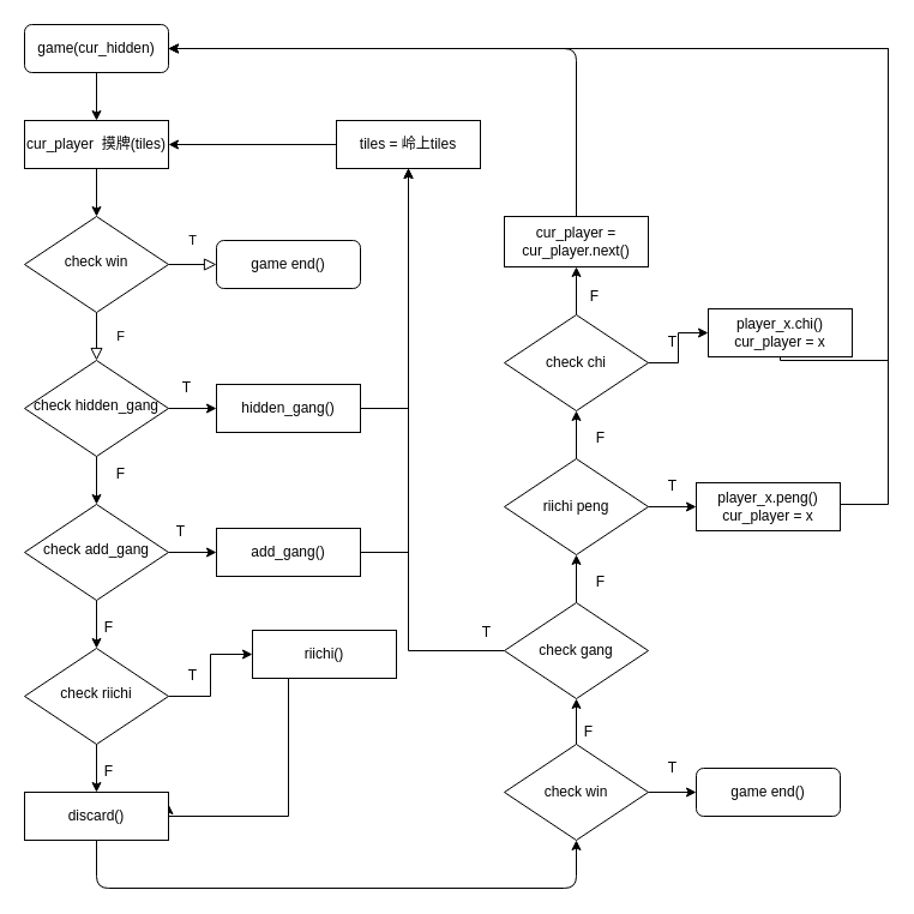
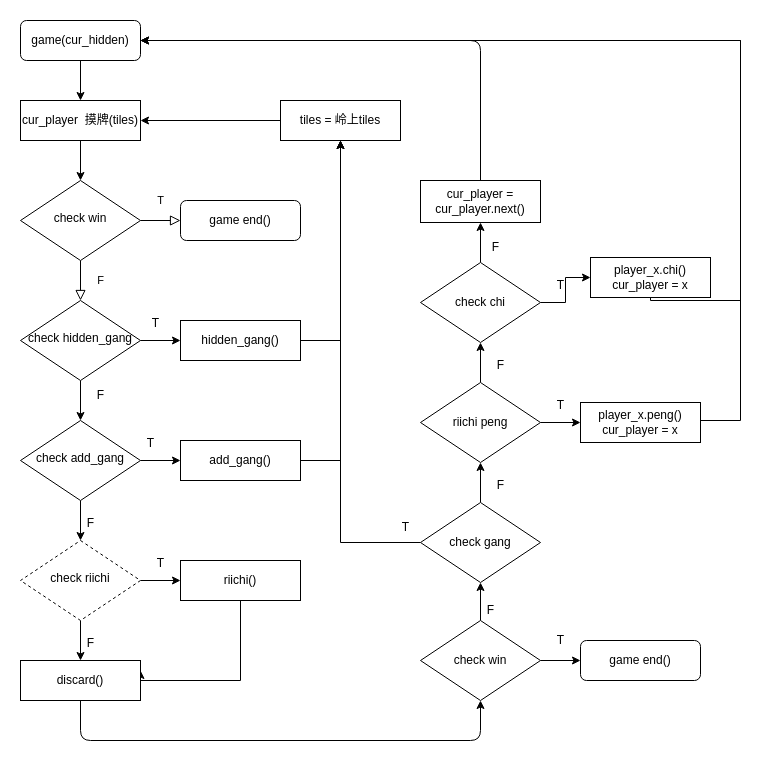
  <mxCell id="0" />
  <mxCell id="1" parent="0" />
  <mxCell id="2" style="edgeStyle=orthogonalEdgeStyle;rounded=0;orthogonalLoop=1;jettySize=auto;html=1;entryX=0.5;entryY=0;entryDx=0;entryDy=0;" parent="1" source="3" target="12" edge="1"><mxGeometry relative="1" as="geometry" /></mxCell>
  <mxCell id="3" value="game(cur_hidden)" style="rounded=1;whiteSpace=wrap;html=1;fontSize=12;glass=0;strokeWidth=1;shadow=0;" parent="1" vertex="1"><mxGeometry x="20" y="20" width="120" height="40" as="geometry" /></mxCell>
  <mxCell id="4" value="F" style="rounded=0;html=1;jettySize=auto;orthogonalLoop=1;fontSize=11;endArrow=block;endFill=0;endSize=8;strokeWidth=1;shadow=0;labelBackgroundColor=none;edgeStyle=orthogonalEdgeStyle;" parent="1" source="6" target="10" edge="1"><mxGeometry y="20" relative="1" as="geometry"><mxPoint as="offset" /></mxGeometry></mxCell>
  <mxCell id="5" value="T" style="edgeStyle=orthogonalEdgeStyle;rounded=0;html=1;jettySize=auto;orthogonalLoop=1;fontSize=11;endArrow=block;endFill=0;endSize=8;strokeWidth=1;shadow=0;labelBackgroundColor=none;" parent="1" source="6" target="7" edge="1"><mxGeometry y="20" relative="1" as="geometry"><mxPoint as="offset" /></mxGeometry></mxCell>
  <mxCell id="6" value="check win" style="rhombus;whiteSpace=wrap;html=1;shadow=0;fontFamily=Helvetica;fontSize=12;align=center;strokeWidth=1;spacing=6;spacingTop=-4;" parent="1" vertex="1"><mxGeometry x="20" y="180" width="120" height="80" as="geometry" /></mxCell>
  <mxCell id="7" value="game end()" style="rounded=1;whiteSpace=wrap;html=1;fontSize=12;glass=0;strokeWidth=1;shadow=0;" parent="1" vertex="1"><mxGeometry x="180" y="200" width="120" height="40" as="geometry" /></mxCell>
  <mxCell id="8" style="edgeStyle=orthogonalEdgeStyle;rounded=0;orthogonalLoop=1;jettySize=auto;html=1;entryX=0;entryY=0.5;entryDx=0;entryDy=0;" parent="1" source="10" target="14" edge="1"><mxGeometry relative="1" as="geometry" /></mxCell>
  <mxCell id="9" style="edgeStyle=orthogonalEdgeStyle;rounded=0;orthogonalLoop=1;jettySize=auto;html=1;entryX=0.5;entryY=0;entryDx=0;entryDy=0;" parent="1" source="10" target="18" edge="1"><mxGeometry relative="1" as="geometry" /></mxCell>
  <mxCell id="10" value="check hidden_gang" style="rhombus;whiteSpace=wrap;html=1;shadow=0;fontFamily=Helvetica;fontSize=12;align=center;strokeWidth=1;spacing=6;spacingTop=-4;" parent="1" vertex="1"><mxGeometry x="20" y="300" width="120" height="80" as="geometry" /></mxCell>
  <mxCell id="11" style="edgeStyle=orthogonalEdgeStyle;rounded=0;orthogonalLoop=1;jettySize=auto;html=1;entryX=0.5;entryY=0;entryDx=0;entryDy=0;" parent="1" source="12" target="6" edge="1"><mxGeometry relative="1" as="geometry" /></mxCell>
  <mxCell id="12" value="cur_player&amp;nbsp; 摸牌(tiles)" style="rounded=0;whiteSpace=wrap;html=1;" parent="1" vertex="1"><mxGeometry x="20" y="100" width="120" height="40" as="geometry" /></mxCell>
  <mxCell id="13" style="edgeStyle=orthogonalEdgeStyle;rounded=0;orthogonalLoop=1;jettySize=auto;html=1;entryX=0.5;entryY=1;entryDx=0;entryDy=0;" parent="1" source="14" target="51" edge="1"><mxGeometry relative="1" as="geometry"><Array as="points"><mxPoint x="340" y="340" /></Array></mxGeometry></mxCell>
  <mxCell id="14" value="hidden_gang()" style="rounded=0;whiteSpace=wrap;html=1;" parent="1" vertex="1"><mxGeometry x="180" y="320" width="120" height="40" as="geometry" /></mxCell>
  <mxCell id="15" value="T" style="text;html=1;align=center;verticalAlign=middle;resizable=0;points=[];autosize=1;strokeColor=none;fillColor=none;" parent="1" vertex="1"><mxGeometry x="140" y="308" width="30" height="30" as="geometry" /></mxCell>
  <mxCell id="16" style="edgeStyle=orthogonalEdgeStyle;rounded=0;orthogonalLoop=1;jettySize=auto;html=1;exitX=1;exitY=0.5;exitDx=0;exitDy=0;entryX=0;entryY=0.5;entryDx=0;entryDy=0;" parent="1" source="18" target="21" edge="1"><mxGeometry relative="1" as="geometry" /></mxCell>
  <mxCell id="17" style="edgeStyle=orthogonalEdgeStyle;rounded=0;orthogonalLoop=1;jettySize=auto;html=1;entryX=0.5;entryY=0;entryDx=0;entryDy=0;" parent="1" source="18" target="25" edge="1"><mxGeometry relative="1" as="geometry" /></mxCell>
  <mxCell id="18" value="check add_gang" style="rhombus;whiteSpace=wrap;html=1;shadow=0;fontFamily=Helvetica;fontSize=12;align=center;strokeWidth=1;spacing=6;spacingTop=-4;" parent="1" vertex="1"><mxGeometry x="20" y="420" width="120" height="80" as="geometry" /></mxCell>
  <mxCell id="19" value="F" style="text;html=1;align=center;verticalAlign=middle;resizable=0;points=[];autosize=1;strokeColor=none;fillColor=none;" parent="1" vertex="1"><mxGeometry x="85" y="380" width="30" height="30" as="geometry" /></mxCell>
  <mxCell id="20" style="edgeStyle=orthogonalEdgeStyle;rounded=0;orthogonalLoop=1;jettySize=auto;html=1;entryX=0.5;entryY=1;entryDx=0;entryDy=0;" parent="1" source="21" target="51" edge="1"><mxGeometry relative="1" as="geometry"><Array as="points"><mxPoint x="340" y="460" /></Array></mxGeometry></mxCell>
  <mxCell id="21" value="add_gang()" style="rounded=0;whiteSpace=wrap;html=1;" parent="1" vertex="1"><mxGeometry x="180" y="440" width="120" height="40" as="geometry" /></mxCell>
  <mxCell id="22" value="T" style="text;html=1;align=center;verticalAlign=middle;resizable=0;points=[];autosize=1;strokeColor=none;fillColor=none;" parent="1" vertex="1"><mxGeometry x="135" y="428" width="30" height="30" as="geometry" /></mxCell>
  <mxCell id="23" style="edgeStyle=orthogonalEdgeStyle;rounded=0;orthogonalLoop=1;jettySize=auto;html=1;exitX=1;exitY=0.5;exitDx=0;exitDy=0;entryX=0;entryY=0.5;entryDx=0;entryDy=0;" parent="1" source="25" target="28" edge="1"><mxGeometry relative="1" as="geometry" /></mxCell>
  <mxCell id="24" style="edgeStyle=orthogonalEdgeStyle;rounded=0;orthogonalLoop=1;jettySize=auto;html=1;entryX=0.5;entryY=0;entryDx=0;entryDy=0;" parent="1" source="25" target="31" edge="1"><mxGeometry relative="1" as="geometry" /></mxCell>
- <mxCell id="25" value="check riichi" style="rhombus;whiteSpace=wrap;html=1;shadow=0;fontFamily=Helvetica;fontSize=12;align=center;strokeWidth=1;spacing=6;spacingTop=-4;" parent="1" vertex="1"><mxGeometry x="20" y="540" width="120" height="80" as="geometry" /></mxCell>
+ <mxCell id="25" value="check riichi" style="rhombus;whiteSpace=wrap;html=1;shadow=0;fontFamily=Helvetica;fontSize=12;align=center;strokeWidth=1;spacing=6;spacingTop=-4;dashed=1;" parent="1" vertex="1"><mxGeometry x="20" y="540" width="120" height="80" as="geometry" /></mxCell>
  <mxCell id="26" value="F" style="text;html=1;align=center;verticalAlign=middle;resizable=0;points=[];autosize=1;strokeColor=none;fillColor=none;" parent="1" vertex="1"><mxGeometry x="75" y="508" width="30" height="30" as="geometry" /></mxCell>
  <mxCell id="27" style="edgeStyle=orthogonalEdgeStyle;rounded=0;orthogonalLoop=1;jettySize=auto;html=1;entryX=1;entryY=0.25;entryDx=0;entryDy=0;" parent="1" source="28" target="31" edge="1"><mxGeometry relative="1" as="geometry"><Array as="points"><mxPoint x="240" y="680" /><mxPoint x="140" y="680" /></Array></mxGeometry></mxCell>
- <mxCell id="28" value="riichi()" style="rounded=0;whiteSpace=wrap;html=1;" parent="1" vertex="1"><mxGeometry x="210" y="525" width="120" height="40" as="geometry" /></mxCell>
+ <mxCell id="28" value="riichi()" style="rounded=0;whiteSpace=wrap;html=1;" parent="1" vertex="1"><mxGeometry x="180" y="560" width="120" height="40" as="geometry" /></mxCell>
  <mxCell id="29" value="T" style="text;html=1;align=center;verticalAlign=middle;resizable=0;points=[];autosize=1;strokeColor=none;fillColor=none;" parent="1" vertex="1"><mxGeometry x="145" y="548" width="30" height="30" as="geometry" /></mxCell>
  <mxCell id="30" style="edgeStyle=none;html=1;entryX=0.5;entryY=1;entryDx=0;entryDy=0;" edge="1" parent="1" source="31" target="58"><mxGeometry relative="1" as="geometry"><Array as="points"><mxPoint x="80" y="740" /><mxPoint x="480" y="740" /></Array></mxGeometry></mxCell>
  <mxCell id="31" value="discard()" style="rounded=0;whiteSpace=wrap;html=1;" parent="1" vertex="1"><mxGeometry x="20" y="660" width="120" height="40" as="geometry" /></mxCell>
  <mxCell id="32" value="F" style="text;html=1;align=center;verticalAlign=middle;resizable=0;points=[];autosize=1;strokeColor=none;fillColor=none;" parent="1" vertex="1"><mxGeometry x="75" y="628" width="30" height="30" as="geometry" /></mxCell>
  <mxCell id="33" style="edgeStyle=orthogonalEdgeStyle;rounded=0;orthogonalLoop=1;jettySize=auto;html=1;entryX=0.5;entryY=1;entryDx=0;entryDy=0;" parent="1" source="35" target="38" edge="1"><mxGeometry relative="1" as="geometry" /></mxCell>
  <mxCell id="34" style="edgeStyle=orthogonalEdgeStyle;rounded=0;orthogonalLoop=1;jettySize=auto;html=1;entryX=0.5;entryY=1;entryDx=0;entryDy=0;" parent="1" source="35" target="51" edge="1"><mxGeometry relative="1" as="geometry" /></mxCell>
  <mxCell id="35" value="check gang" style="rhombus;whiteSpace=wrap;html=1;" parent="1" vertex="1"><mxGeometry x="420" y="502" width="120" height="80" as="geometry" /></mxCell>
  <mxCell id="36" style="edgeStyle=orthogonalEdgeStyle;rounded=0;orthogonalLoop=1;jettySize=auto;html=1;entryX=0.5;entryY=1;entryDx=0;entryDy=0;" parent="1" source="38" target="41" edge="1"><mxGeometry relative="1" as="geometry" /></mxCell>
  <mxCell id="37" style="edgeStyle=orthogonalEdgeStyle;rounded=0;orthogonalLoop=1;jettySize=auto;html=1;entryX=0;entryY=0.5;entryDx=0;entryDy=0;" parent="1" source="38" target="46" edge="1"><mxGeometry relative="1" as="geometry" /></mxCell>
  <mxCell id="38" value="riichi peng" style="rhombus;whiteSpace=wrap;html=1;" parent="1" vertex="1"><mxGeometry x="420" y="382" width="120" height="80" as="geometry" /></mxCell>
  <mxCell id="39" style="edgeStyle=orthogonalEdgeStyle;rounded=0;orthogonalLoop=1;jettySize=auto;html=1;entryX=0;entryY=0.5;entryDx=0;entryDy=0;" parent="1" source="41" target="49" edge="1"><mxGeometry relative="1" as="geometry" /></mxCell>
  <mxCell id="40" style="edgeStyle=none;html=1;exitX=0.5;exitY=0;exitDx=0;exitDy=0;entryX=0.5;entryY=1;entryDx=0;entryDy=0;" edge="1" parent="1" source="41" target="54"><mxGeometry relative="1" as="geometry" /></mxCell>
  <mxCell id="41" value="check chi" style="rhombus;whiteSpace=wrap;html=1;" parent="1" vertex="1"><mxGeometry x="420" y="262" width="120" height="80" as="geometry" /></mxCell>
  <mxCell id="42" value="F" style="text;html=1;align=center;verticalAlign=middle;resizable=0;points=[];autosize=1;strokeColor=none;fillColor=none;" parent="1" vertex="1"><mxGeometry x="485" y="470" width="30" height="30" as="geometry" /></mxCell>
  <mxCell id="43" value="F" style="text;html=1;align=center;verticalAlign=middle;resizable=0;points=[];autosize=1;strokeColor=none;fillColor=none;" parent="1" vertex="1"><mxGeometry x="485" y="350" width="30" height="30" as="geometry" /></mxCell>
  <mxCell id="44" value="T" style="text;html=1;align=center;verticalAlign=middle;resizable=0;points=[];autosize=1;strokeColor=none;fillColor=none;" parent="1" vertex="1"><mxGeometry x="390" y="512" width="30" height="30" as="geometry" /></mxCell>
  <mxCell id="45" style="edgeStyle=orthogonalEdgeStyle;rounded=0;orthogonalLoop=1;jettySize=auto;html=1;entryX=1;entryY=0.5;entryDx=0;entryDy=0;" parent="1" source="46" target="3" edge="1"><mxGeometry relative="1" as="geometry"><Array as="points"><mxPoint x="740" y="420" /><mxPoint x="740" y="40" /></Array></mxGeometry></mxCell>
  <mxCell id="46" value="player_x.peng()&lt;div&gt;cur_player = x&lt;/div&gt;" style="rounded=0;whiteSpace=wrap;html=1;" parent="1" vertex="1"><mxGeometry x="580" y="402" width="120" height="40" as="geometry" /></mxCell>
  <mxCell id="47" value="T" style="text;html=1;align=center;verticalAlign=middle;resizable=0;points=[];autosize=1;strokeColor=none;fillColor=none;" parent="1" vertex="1"><mxGeometry x="545" y="390" width="30" height="30" as="geometry" /></mxCell>
  <mxCell id="48" style="edgeStyle=orthogonalEdgeStyle;rounded=0;orthogonalLoop=1;jettySize=auto;html=1;entryX=1;entryY=0.5;entryDx=0;entryDy=0;" parent="1" source="49" target="3" edge="1"><mxGeometry relative="1" as="geometry"><Array as="points"><mxPoint x="740" y="300" /><mxPoint x="740" y="40" /></Array></mxGeometry></mxCell>
  <mxCell id="49" value="player_x.chi()&lt;div&gt;cur_player = x&lt;/div&gt;" style="rounded=0;whiteSpace=wrap;html=1;" parent="1" vertex="1"><mxGeometry x="590" y="257" width="120" height="40" as="geometry" /></mxCell>
  <mxCell id="50" style="edgeStyle=orthogonalEdgeStyle;rounded=0;orthogonalLoop=1;jettySize=auto;html=1;entryX=1;entryY=0.5;entryDx=0;entryDy=0;" parent="1" source="51" target="12" edge="1"><mxGeometry relative="1" as="geometry" /></mxCell>
  <mxCell id="51" value="tiles = 岭上tiles" style="rounded=0;whiteSpace=wrap;html=1;" parent="1" vertex="1"><mxGeometry x="280" y="100" width="120" height="40" as="geometry" /></mxCell>
  <mxCell id="52" value="T" style="text;html=1;align=center;verticalAlign=middle;resizable=0;points=[];autosize=1;strokeColor=none;fillColor=none;" parent="1" vertex="1"><mxGeometry x="545" y="270" width="30" height="30" as="geometry" /></mxCell>
  <mxCell id="53" style="edgeStyle=none;html=1;entryX=1;entryY=0.5;entryDx=0;entryDy=0;" edge="1" parent="1" source="54" target="3"><mxGeometry relative="1" as="geometry"><Array as="points"><mxPoint x="480" y="40" /></Array></mxGeometry></mxCell>
  <mxCell id="54" value="cur_player = cur_player.next()" style="rounded=0;whiteSpace=wrap;html=1;" vertex="1" parent="1"><mxGeometry x="420" y="180" width="120" height="42" as="geometry" /></mxCell>
  <mxCell id="55" value="F" style="text;html=1;align=center;verticalAlign=middle;resizable=0;points=[];autosize=1;strokeColor=none;fillColor=none;" vertex="1" parent="1"><mxGeometry x="480" y="232" width="30" height="30" as="geometry" /></mxCell>
  <mxCell id="56" style="edgeStyle=none;html=1;entryX=0.5;entryY=1;entryDx=0;entryDy=0;" edge="1" parent="1" source="58" target="35"><mxGeometry relative="1" as="geometry" /></mxCell>
  <mxCell id="57" style="edgeStyle=none;html=1;entryX=0;entryY=0.5;entryDx=0;entryDy=0;" edge="1" parent="1" source="58" target="60"><mxGeometry relative="1" as="geometry" /></mxCell>
  <mxCell id="58" value="check win" style="rhombus;whiteSpace=wrap;html=1;" vertex="1" parent="1"><mxGeometry x="420" y="620" width="120" height="80" as="geometry" /></mxCell>
  <mxCell id="59" value="F" style="text;html=1;align=center;verticalAlign=middle;resizable=0;points=[];autosize=1;strokeColor=none;fillColor=none;" vertex="1" parent="1"><mxGeometry x="475" y="595" width="30" height="30" as="geometry" /></mxCell>
  <mxCell id="60" value="game end()" style="rounded=1;whiteSpace=wrap;html=1;fontSize=12;glass=0;strokeWidth=1;shadow=0;" vertex="1" parent="1"><mxGeometry x="580" y="640" width="120" height="40" as="geometry" /></mxCell>
  <mxCell id="61" value="T" style="text;html=1;align=center;verticalAlign=middle;resizable=0;points=[];autosize=1;strokeColor=none;fillColor=none;" vertex="1" parent="1"><mxGeometry x="545" y="625" width="30" height="30" as="geometry" /></mxCell>
